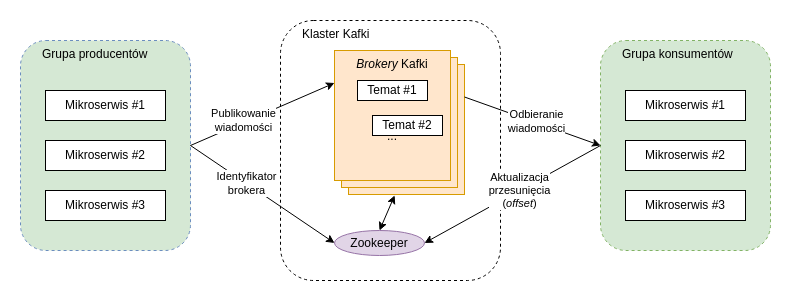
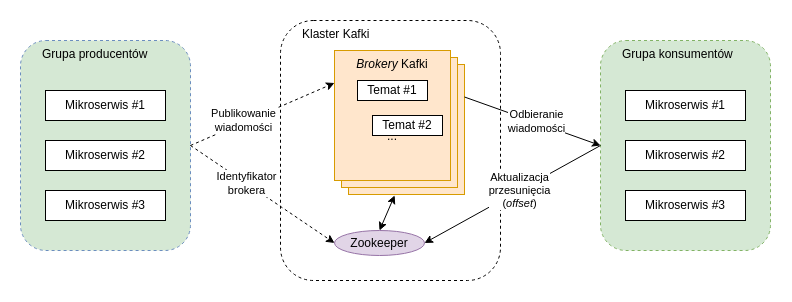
  <mxCell id="0" />
  <mxCell id="1" parent="0" />
  <mxCell id="2" value="&amp;nbsp; &amp;nbsp; &amp;nbsp; Klaster Kafki" style="rounded=1;whiteSpace=wrap;html=1;dashed=1;verticalAlign=top;align=left;fillColor=none;" vertex="1" parent="1"><mxGeometry x="280" y="20" width="220" height="260" as="geometry" /></mxCell>
  <mxCell id="3" value="" style="rounded=0;whiteSpace=wrap;html=1;fillColor=#ffe6cc;strokeColor=#d79b00;verticalAlign=top;" vertex="1" parent="1"><mxGeometry x="348" y="64" width="116" height="130" as="geometry" /></mxCell>
  <mxCell id="4" value="" style="rounded=0;whiteSpace=wrap;html=1;fillColor=#ffe6cc;strokeColor=#d79b00;verticalAlign=top;" vertex="1" parent="1"><mxGeometry x="341" y="57" width="116" height="130" as="geometry" /></mxCell>
  <mxCell id="5" value="Zookeeper" style="ellipse;whiteSpace=wrap;html=1;fillColor=#e1d5e7;strokeColor=#9673a6;" vertex="1" parent="1"><mxGeometry x="334" y="230" width="90" height="25" as="geometry" /></mxCell>
  <mxCell id="6" value="" style="endArrow=classic;startArrow=classic;html=1;rounded=0;exitX=0.5;exitY=0;exitDx=0;exitDy=0;entryX=0.398;entryY=1.007;entryDx=0;entryDy=0;entryPerimeter=0;" edge="1" parent="1" source="5" target="3"><mxGeometry width="50" height="50" relative="1" as="geometry"><mxPoint x="391.05" y="240.84" as="sourcePoint" /><mxPoint x="392.94" y="135" as="targetPoint" /></mxGeometry></mxCell>
  <mxCell id="7" value="&amp;nbsp; &amp;nbsp; &amp;nbsp; Grupa producentów" style="rounded=1;whiteSpace=wrap;html=1;dashed=1;verticalAlign=top;align=left;fillColor=#d5e8d4;strokeColor=#6c8ebf;" vertex="1" parent="1"><mxGeometry x="20" y="40" width="170" height="210" as="geometry" /></mxCell>
  <mxCell id="8" value="Mikroserwis #1" style="rounded=0;whiteSpace=wrap;html=1;" vertex="1" parent="1"><mxGeometry x="45" y="90" width="120" height="30" as="geometry" /></mxCell>
  <mxCell id="9" value="Mikroserwis #2" style="rounded=0;whiteSpace=wrap;html=1;" vertex="1" parent="1"><mxGeometry x="45" y="140" width="120" height="30" as="geometry" /></mxCell>
  <mxCell id="10" value="Mikroserwis #3" style="rounded=0;whiteSpace=wrap;html=1;" vertex="1" parent="1"><mxGeometry x="45" y="190" width="120" height="30" as="geometry" /></mxCell>
  <mxCell id="11" value="&amp;nbsp; &amp;nbsp; &amp;nbsp; Grupa konsumentów" style="rounded=1;whiteSpace=wrap;html=1;dashed=1;verticalAlign=top;align=left;fillColor=#d5e8d4;strokeColor=#82b366;" vertex="1" parent="1"><mxGeometry x="600" y="40" width="170" height="210" as="geometry" /></mxCell>
- <mxCell id="12" value="" style="endArrow=classic;html=1;rounded=0;exitX=1;exitY=0.5;exitDx=0;exitDy=0;entryX=0;entryY=0.25;entryDx=0;entryDy=0;" edge="1" parent="1" source="7" target="23"><mxGeometry width="50" height="50" relative="1" as="geometry"><mxPoint x="410" y="120" as="sourcePoint" /><mxPoint x="460" y="70" as="targetPoint" /></mxGeometry></mxCell>
+ <mxCell id="12" value="" style="endArrow=classic;html=1;rounded=0;exitX=1;exitY=0.5;exitDx=0;exitDy=0;entryX=0;entryY=0.25;entryDx=0;entryDy=0;dashed=1;" edge="1" parent="1" source="7" target="23"><mxGeometry width="50" height="50" relative="1" as="geometry"><mxPoint x="410" y="120" as="sourcePoint" /><mxPoint x="460" y="70" as="targetPoint" /></mxGeometry></mxCell>
  <mxCell id="13" value="Publikowanie&lt;br&gt;wiadomości" style="edgeLabel;html=1;align=center;verticalAlign=middle;resizable=0;points=[];" vertex="1" connectable="0" parent="12"><mxGeometry x="-0.264" y="3" relative="1" as="geometry"><mxPoint as="offset" /></mxGeometry></mxCell>
- <mxCell id="14" value="" style="endArrow=classic;html=1;rounded=0;exitX=1;exitY=0.5;exitDx=0;exitDy=0;entryX=0;entryY=0.5;entryDx=0;entryDy=0;" edge="1" parent="1" source="7" target="5"><mxGeometry width="50" height="50" relative="1" as="geometry"><mxPoint x="410" y="40" as="sourcePoint" /><mxPoint x="460" y="-10" as="targetPoint" /></mxGeometry></mxCell>
+ <mxCell id="14" value="" style="endArrow=classic;html=1;rounded=0;exitX=1;exitY=0.5;exitDx=0;exitDy=0;entryX=0;entryY=0.5;entryDx=0;entryDy=0;dashed=1;" edge="1" parent="1" source="7" target="5"><mxGeometry width="50" height="50" relative="1" as="geometry"><mxPoint x="410" y="40" as="sourcePoint" /><mxPoint x="460" y="-10" as="targetPoint" /></mxGeometry></mxCell>
  <mxCell id="15" value="Identyfikator&lt;br&gt;brokera" style="edgeLabel;html=1;align=center;verticalAlign=middle;resizable=0;points=[];" vertex="1" connectable="0" parent="14"><mxGeometry x="-0.235" relative="1" as="geometry"><mxPoint as="offset" /></mxGeometry></mxCell>
  <mxCell id="16" value="Mikroserwis #1" style="rounded=0;whiteSpace=wrap;html=1;" vertex="1" parent="1"><mxGeometry x="625" y="90" width="120" height="30" as="geometry" /></mxCell>
  <mxCell id="17" value="Mikroserwis #2" style="rounded=0;whiteSpace=wrap;html=1;" vertex="1" parent="1"><mxGeometry x="625" y="140" width="120" height="30" as="geometry" /></mxCell>
  <mxCell id="18" value="Mikroserwis #3" style="rounded=0;whiteSpace=wrap;html=1;" vertex="1" parent="1"><mxGeometry x="625" y="190" width="120" height="30" as="geometry" /></mxCell>
  <mxCell id="19" value="" style="endArrow=none;html=1;rounded=0;exitX=0;exitY=0.5;exitDx=0;exitDy=0;entryX=1;entryY=0.25;entryDx=0;entryDy=0;endFill=0;startArrow=classic;startFill=1;" edge="1" parent="1" source="11" target="3"><mxGeometry width="50" height="50" relative="1" as="geometry"><mxPoint x="410" y="120" as="sourcePoint" /><mxPoint x="460" y="90" as="targetPoint" /></mxGeometry></mxCell>
  <mxCell id="20" value="Odbieranie&lt;br&gt;wiadomości" style="edgeLabel;html=1;align=center;verticalAlign=middle;resizable=0;points=[];" vertex="1" connectable="0" parent="19"><mxGeometry x="-0.038" y="-1" relative="1" as="geometry"><mxPoint as="offset" /></mxGeometry></mxCell>
  <mxCell id="21" value="" style="endArrow=classic;html=1;rounded=0;exitX=0;exitY=0.5;exitDx=0;exitDy=0;entryX=1;entryY=0.5;entryDx=0;entryDy=0;" edge="1" parent="1" source="11" target="5"><mxGeometry width="50" height="50" relative="1" as="geometry"><mxPoint x="410" y="120" as="sourcePoint" /><mxPoint x="460" y="70" as="targetPoint" /></mxGeometry></mxCell>
  <mxCell id="22" value="Aktualizacja&lt;br&gt;przesunięcia&lt;br&gt;(&lt;i&gt;offset&lt;/i&gt;)" style="edgeLabel;html=1;align=center;verticalAlign=middle;resizable=0;points=[];" vertex="1" connectable="0" parent="21"><mxGeometry x="-0.078" y="-1" relative="1" as="geometry"><mxPoint as="offset" /></mxGeometry></mxCell>
  <mxCell id="23" value="&lt;i&gt;Brokery&lt;/i&gt; Kafki&lt;br&gt;&lt;br&gt;&lt;br&gt;&lt;br&gt;&lt;br&gt;..." style="rounded=0;whiteSpace=wrap;html=1;fillColor=#ffe6cc;strokeColor=#d79b00;verticalAlign=top;" vertex="1" parent="1"><mxGeometry x="334" y="50" width="116" height="130" as="geometry" /></mxCell>
  <mxCell id="24" value="Temat #1" style="rounded=0;whiteSpace=wrap;html=1;" vertex="1" parent="1"><mxGeometry x="357" y="80" width="70" height="20" as="geometry" /></mxCell>
  <mxCell id="25" value="Temat #2" style="rounded=0;whiteSpace=wrap;html=1;" vertex="1" parent="1"><mxGeometry x="372" y="115" width="70" height="20" as="geometry" /></mxCell>
